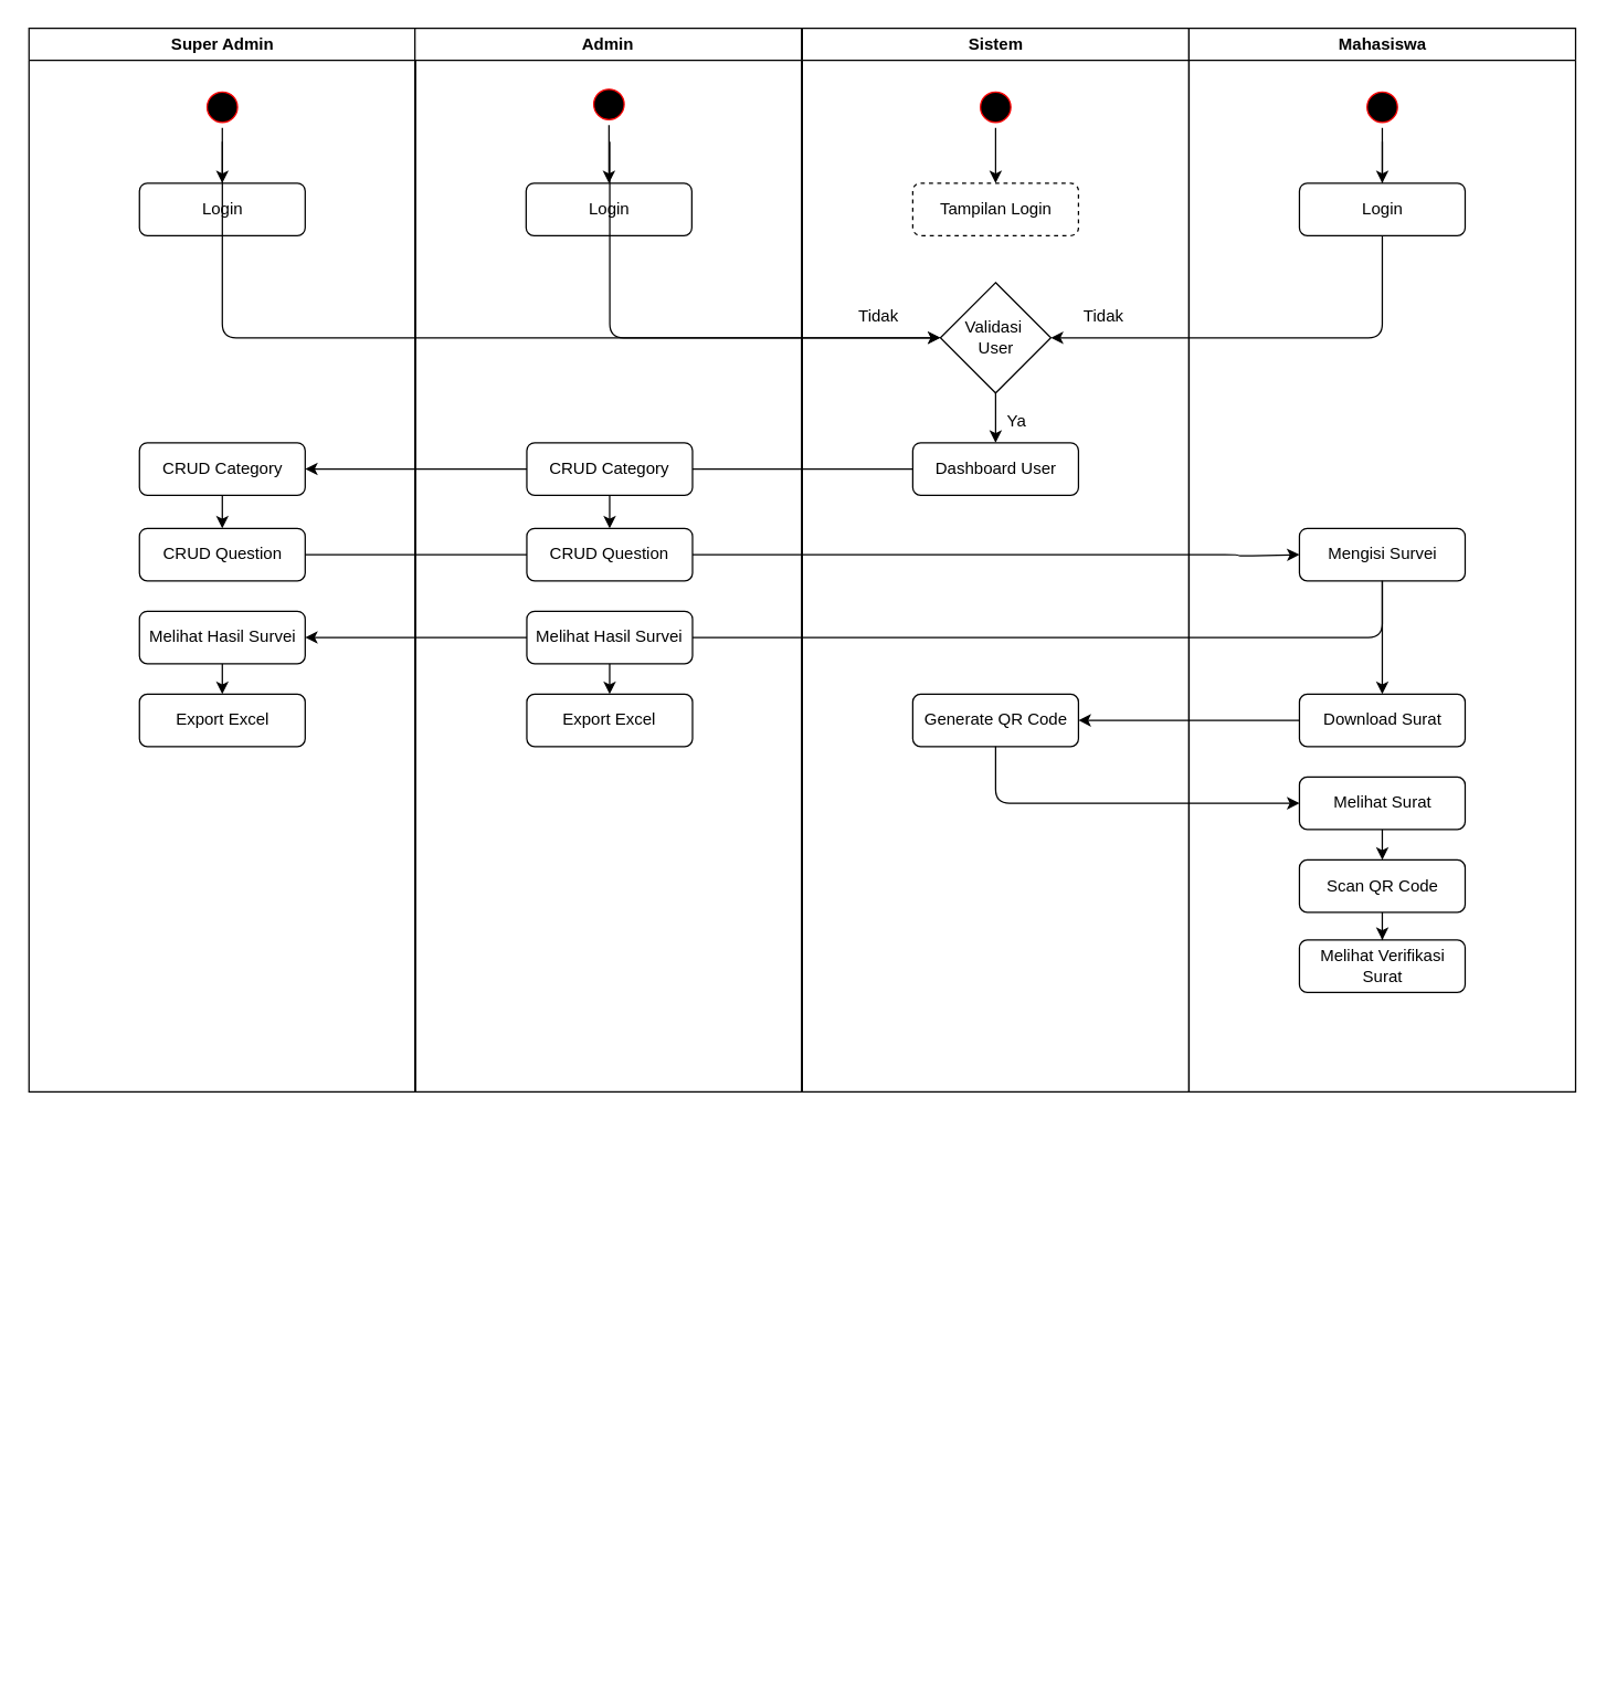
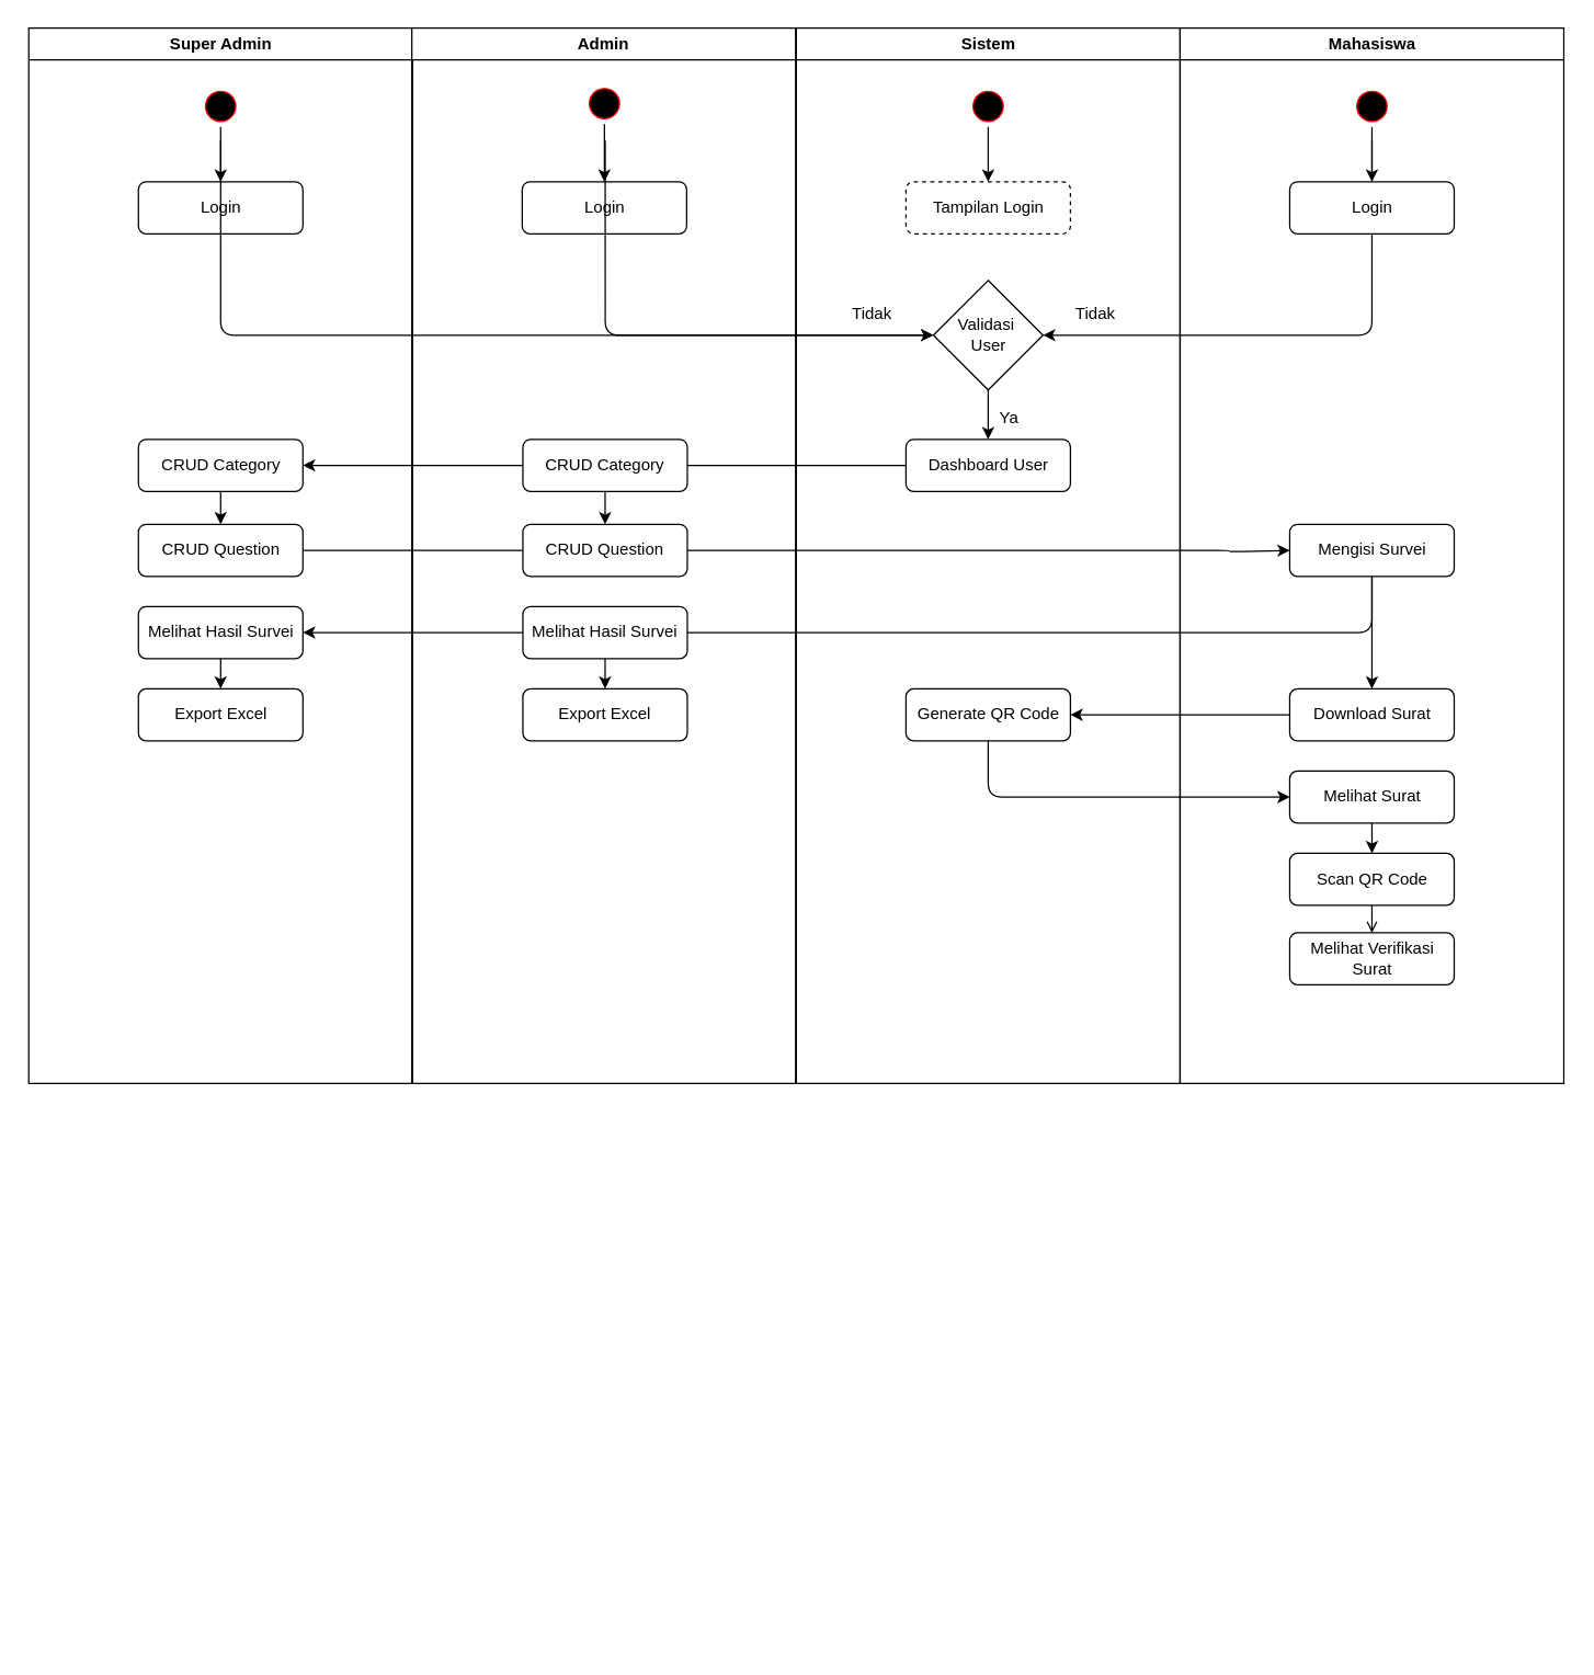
  <mxCell id="0" />
  <mxCell id="1" parent="0" />
  <mxCell id="2" value="" style="group" vertex="1" connectable="0" parent="1"><mxGeometry x="20.5" y="20" width="1120" height="1180" as="geometry" /></mxCell>
  <mxCell id="3" value="" style="group" vertex="1" connectable="0" parent="2"><mxGeometry width="1120" height="1180" as="geometry" /></mxCell>
  <mxCell id="4" value="Super Admin" style="swimlane;whiteSpace=wrap" parent="3" vertex="1"><mxGeometry width="280" height="770" as="geometry" /></mxCell>
  <mxCell id="5" value="" style="edgeStyle=orthogonalEdgeStyle;rounded=0;orthogonalLoop=1;jettySize=auto;html=1;" edge="1" parent="4" source="6" target="7"><mxGeometry relative="1" as="geometry" /></mxCell>
  <mxCell id="6" value="" style="ellipse;shape=startState;fillColor=#000000;strokeColor=#ff0000;" vertex="1" parent="4"><mxGeometry x="125" y="42" width="30" height="30" as="geometry" /></mxCell>
  <mxCell id="7" value="Login" style="rounded=1;whiteSpace=wrap;html=1;" vertex="1" parent="4"><mxGeometry x="80" y="112" width="120" height="38" as="geometry" /></mxCell>
  <mxCell id="8" value="" style="edgeStyle=orthogonalEdgeStyle;rounded=0;orthogonalLoop=1;jettySize=auto;html=1;" edge="1" source="10" target="11" parent="4"><mxGeometry relative="1" as="geometry" /></mxCell>
  <mxCell id="9" value="" style="edgeStyle=orthogonalEdgeStyle;rounded=0;orthogonalLoop=1;jettySize=auto;html=1;" edge="1" source="12" target="13" parent="4"><mxGeometry relative="1" as="geometry" /></mxCell>
  <mxCell id="10" value="CRUD Category" style="rounded=1;whiteSpace=wrap;html=1;" vertex="1" parent="4"><mxGeometry x="80" y="300" width="120" height="38" as="geometry" /></mxCell>
  <mxCell id="11" value="CRUD Question" style="rounded=1;whiteSpace=wrap;html=1;" vertex="1" parent="4"><mxGeometry x="80" y="362" width="120" height="38" as="geometry" /></mxCell>
  <mxCell id="12" value="Melihat Hasil Survei" style="rounded=1;whiteSpace=wrap;html=1;" vertex="1" parent="4"><mxGeometry x="80" y="422" width="120" height="38" as="geometry" /></mxCell>
  <mxCell id="13" value="Export Excel" style="rounded=1;whiteSpace=wrap;html=1;" vertex="1" parent="4"><mxGeometry x="80" y="482" width="120" height="38" as="geometry" /></mxCell>
  <mxCell id="14" value="Admin" style="swimlane;whiteSpace=wrap" parent="3" vertex="1"><mxGeometry x="279.5" width="280" height="770" as="geometry" /></mxCell>
  <mxCell id="15" value="" style="edgeStyle=orthogonalEdgeStyle;rounded=0;orthogonalLoop=1;jettySize=auto;html=1;" edge="1" parent="14" source="16" target="17"><mxGeometry relative="1" as="geometry" /></mxCell>
  <mxCell id="16" value="" style="ellipse;shape=startState;fillColor=#000000;strokeColor=#ff0000;" parent="14" vertex="1"><mxGeometry x="125.5" y="40" width="30" height="30" as="geometry" /></mxCell>
  <mxCell id="17" value="Login" style="rounded=1;whiteSpace=wrap;html=1;" vertex="1" parent="14"><mxGeometry x="80.5" y="112" width="120" height="38" as="geometry" /></mxCell>
  <mxCell id="18" value="" style="edgeStyle=orthogonalEdgeStyle;rounded=0;orthogonalLoop=1;jettySize=auto;html=1;" edge="1" parent="14" source="19" target="20"><mxGeometry relative="1" as="geometry" /></mxCell>
  <mxCell id="19" value="CRUD Category" style="rounded=1;whiteSpace=wrap;html=1;" vertex="1" parent="14"><mxGeometry x="81" y="300" width="120" height="38" as="geometry" /></mxCell>
  <mxCell id="20" value="CRUD Question" style="rounded=1;whiteSpace=wrap;html=1;" vertex="1" parent="14"><mxGeometry x="81" y="362" width="120" height="38" as="geometry" /></mxCell>
  <mxCell id="21" value="" style="edgeStyle=orthogonalEdgeStyle;rounded=0;orthogonalLoop=1;jettySize=auto;html=1;" edge="1" parent="14" source="22" target="23"><mxGeometry relative="1" as="geometry" /></mxCell>
  <mxCell id="22" value="Melihat Hasil Survei" style="rounded=1;whiteSpace=wrap;html=1;" vertex="1" parent="14"><mxGeometry x="81" y="422" width="120" height="38" as="geometry" /></mxCell>
  <mxCell id="23" value="Export Excel" style="rounded=1;whiteSpace=wrap;html=1;" vertex="1" parent="14"><mxGeometry x="81" y="482" width="120" height="38" as="geometry" /></mxCell>
  <mxCell id="24" value="Sistem" style="swimlane;whiteSpace=wrap" parent="3" vertex="1"><mxGeometry x="560" width="280" height="770" as="geometry" /></mxCell>
  <mxCell id="25" value="" style="edgeStyle=orthogonalEdgeStyle;rounded=0;orthogonalLoop=1;jettySize=auto;html=1;" edge="1" parent="24" source="26" target="27"><mxGeometry relative="1" as="geometry"><Array as="points"><mxPoint x="140" y="112" /><mxPoint x="140" y="112" /></Array></mxGeometry></mxCell>
  <mxCell id="26" value="" style="ellipse;shape=startState;fillColor=#000000;strokeColor=#ff0000;" vertex="1" parent="24"><mxGeometry x="125" y="42" width="30" height="30" as="geometry" /></mxCell>
  <mxCell id="27" value="Tampilan Login" style="rounded=1;whiteSpace=wrap;html=1;dashed=1;" vertex="1" parent="24"><mxGeometry x="80" y="112" width="120" height="38" as="geometry" /></mxCell>
  <mxCell id="28" value="" style="edgeStyle=orthogonalEdgeStyle;rounded=0;orthogonalLoop=1;jettySize=auto;html=1;" edge="1" parent="24" source="29" target="36"><mxGeometry relative="1" as="geometry" /></mxCell>
  <mxCell id="29" value="Validasi&amp;nbsp;&lt;div&gt;User&lt;/div&gt;" style="rhombus;whiteSpace=wrap;html=1;" vertex="1" parent="24"><mxGeometry x="100" y="184" width="80" height="80" as="geometry" /></mxCell>
  <mxCell id="30" style="edgeStyle=orthogonalEdgeStyle;rounded=1;orthogonalLoop=1;jettySize=auto;html=1;entryX=0;entryY=0.5;entryDx=0;entryDy=0;curved=0;" edge="1" parent="24" target="29"><mxGeometry relative="1" as="geometry"><mxPoint x="-139.447" y="82" as="sourcePoint" /><Array as="points"><mxPoint x="-139.5" y="224" /></Array></mxGeometry></mxCell>
  <mxCell id="31" style="edgeStyle=orthogonalEdgeStyle;rounded=1;orthogonalLoop=1;jettySize=auto;html=1;entryX=0;entryY=0.5;entryDx=0;entryDy=0;curved=0;" edge="1" parent="24" target="29"><mxGeometry relative="1" as="geometry"><mxPoint x="-419.974" y="82" as="sourcePoint" /><Array as="points"><mxPoint x="-419.5" y="224" /></Array></mxGeometry></mxCell>
  <mxCell id="32" style="edgeStyle=orthogonalEdgeStyle;rounded=1;orthogonalLoop=1;jettySize=auto;html=1;entryX=1;entryY=0.5;entryDx=0;entryDy=0;curved=0;" edge="1" parent="24" target="29"><mxGeometry relative="1" as="geometry"><mxPoint x="420.026" y="82" as="sourcePoint" /><Array as="points"><mxPoint x="420.5" y="224" /></Array></mxGeometry></mxCell>
  <mxCell id="33" value="Tidak" style="text;html=1;align=center;verticalAlign=middle;whiteSpace=wrap;rounded=0;" vertex="1" parent="24"><mxGeometry x="188" y="194" width="60" height="30" as="geometry" /></mxCell>
  <mxCell id="34" value="Tidak" style="text;html=1;align=center;verticalAlign=middle;whiteSpace=wrap;rounded=0;" vertex="1" parent="24"><mxGeometry x="25.5" y="194" width="60" height="30" as="geometry" /></mxCell>
  <mxCell id="35" value="Ya" style="text;html=1;align=center;verticalAlign=middle;whiteSpace=wrap;rounded=0;" vertex="1" parent="24"><mxGeometry x="125" y="270" width="60" height="30" as="geometry" /></mxCell>
  <mxCell id="36" value="Dashboard User" style="rounded=1;whiteSpace=wrap;html=1;" vertex="1" parent="24"><mxGeometry x="80" y="300" width="120" height="38" as="geometry" /></mxCell>
  <mxCell id="37" value="Generate QR Code" style="rounded=1;whiteSpace=wrap;html=1;" vertex="1" parent="24"><mxGeometry x="80" y="482" width="120" height="38" as="geometry" /></mxCell>
  <mxCell id="38" value="Mahasiswa" style="swimlane;whiteSpace=wrap" vertex="1" parent="3"><mxGeometry x="840" width="280" height="770" as="geometry" /></mxCell>
  <mxCell id="39" value="" style="edgeStyle=orthogonalEdgeStyle;rounded=0;orthogonalLoop=1;jettySize=auto;html=1;" edge="1" parent="38" source="40" target="41"><mxGeometry relative="1" as="geometry" /></mxCell>
  <mxCell id="40" value="" style="ellipse;shape=startState;fillColor=#000000;strokeColor=#ff0000;" vertex="1" parent="38"><mxGeometry x="125" y="42" width="30" height="30" as="geometry" /></mxCell>
  <mxCell id="41" value="Login" style="rounded=1;whiteSpace=wrap;html=1;" vertex="1" parent="38"><mxGeometry x="80" y="112" width="120" height="38" as="geometry" /></mxCell>
  <mxCell id="42" style="edgeStyle=orthogonalEdgeStyle;rounded=0;orthogonalLoop=1;jettySize=auto;html=1;" edge="1" parent="38" source="43" target="44"><mxGeometry relative="1" as="geometry" /></mxCell>
  <mxCell id="43" value="Mengisi Survei" style="rounded=1;whiteSpace=wrap;html=1;" vertex="1" parent="38"><mxGeometry x="80" y="362" width="120" height="38" as="geometry" /></mxCell>
  <mxCell id="44" value="Download Surat" style="rounded=1;whiteSpace=wrap;html=1;" vertex="1" parent="38"><mxGeometry x="80" y="482" width="120" height="38" as="geometry" /></mxCell>
  <mxCell id="45" style="edgeStyle=orthogonalEdgeStyle;rounded=0;orthogonalLoop=1;jettySize=auto;html=1;entryX=0.5;entryY=0;entryDx=0;entryDy=0;" edge="1" parent="38" source="46" target="48"><mxGeometry relative="1" as="geometry" /></mxCell>
  <mxCell id="46" value="Melihat Surat" style="rounded=1;whiteSpace=wrap;html=1;" vertex="1" parent="38"><mxGeometry x="80" y="542" width="120" height="38" as="geometry" /></mxCell>
- <mxCell id="47" style="edgeStyle=orthogonalEdgeStyle;rounded=0;orthogonalLoop=1;jettySize=auto;html=1;entryX=0.5;entryY=0;entryDx=0;entryDy=0;" edge="1" parent="38" source="48" target="49"><mxGeometry relative="1" as="geometry" /></mxCell>
+ <mxCell id="47" style="edgeStyle=orthogonalEdgeStyle;rounded=0;orthogonalLoop=1;jettySize=auto;html=1;entryX=0.5;entryY=0;entryDx=0;entryDy=0;endArrow=open;" edge="1" parent="38" source="48" target="49"><mxGeometry relative="1" as="geometry" /></mxCell>
  <mxCell id="48" value="Scan QR Code" style="rounded=1;whiteSpace=wrap;html=1;" vertex="1" parent="38"><mxGeometry x="80" y="602" width="120" height="38" as="geometry" /></mxCell>
  <mxCell id="49" value="Melihat Verifikasi Surat" style="rounded=1;whiteSpace=wrap;html=1;" vertex="1" parent="38"><mxGeometry x="80" y="660" width="120" height="38" as="geometry" /></mxCell>
  <mxCell id="50" style="edgeStyle=orthogonalEdgeStyle;rounded=0;orthogonalLoop=1;jettySize=auto;html=1;entryX=1;entryY=0.5;entryDx=0;entryDy=0;strokeColor=default;endArrow=none;startFill=0;" edge="1" parent="3" source="36" target="19"><mxGeometry relative="1" as="geometry" /></mxCell>
  <mxCell id="51" style="edgeStyle=orthogonalEdgeStyle;rounded=1;orthogonalLoop=1;jettySize=auto;html=1;entryX=0;entryY=0.5;entryDx=0;entryDy=0;curved=0;" edge="1" parent="3" source="20" target="43"><mxGeometry relative="1" as="geometry"><Array as="points"><mxPoint x="876" y="381" /><mxPoint x="920" y="382" /></Array></mxGeometry></mxCell>
  <mxCell id="52" style="edgeStyle=orthogonalEdgeStyle;rounded=1;orthogonalLoop=1;jettySize=auto;html=1;entryX=1;entryY=0.5;entryDx=0;entryDy=0;curved=0;endArrow=none;startFill=0;" edge="1" parent="3" source="43" target="22"><mxGeometry relative="1" as="geometry"><Array as="points"><mxPoint x="980" y="441" /></Array></mxGeometry></mxCell>
  <mxCell id="53" style="edgeStyle=orthogonalEdgeStyle;rounded=0;orthogonalLoop=1;jettySize=auto;html=1;entryX=1;entryY=0.5;entryDx=0;entryDy=0;" edge="1" parent="3" source="19" target="10"><mxGeometry relative="1" as="geometry" /></mxCell>
  <mxCell id="54" style="edgeStyle=orthogonalEdgeStyle;rounded=0;orthogonalLoop=1;jettySize=auto;html=1;endArrow=none;startFill=0;" edge="1" parent="3" source="11" target="20"><mxGeometry relative="1" as="geometry" /></mxCell>
  <mxCell id="55" style="edgeStyle=orthogonalEdgeStyle;rounded=0;orthogonalLoop=1;jettySize=auto;html=1;entryX=1;entryY=0.5;entryDx=0;entryDy=0;" edge="1" parent="3" source="22" target="12"><mxGeometry relative="1" as="geometry" /></mxCell>
  <mxCell id="56" style="edgeStyle=orthogonalEdgeStyle;rounded=0;orthogonalLoop=1;jettySize=auto;html=1;entryX=1;entryY=0.5;entryDx=0;entryDy=0;" edge="1" parent="3" source="44" target="37"><mxGeometry relative="1" as="geometry" /></mxCell>
  <mxCell id="57" style="edgeStyle=orthogonalEdgeStyle;rounded=1;orthogonalLoop=1;jettySize=auto;html=1;entryX=0;entryY=0.5;entryDx=0;entryDy=0;curved=0;" edge="1" parent="3" source="37" target="46"><mxGeometry relative="1" as="geometry"><Array as="points"><mxPoint x="700" y="561" /></Array></mxGeometry></mxCell>
